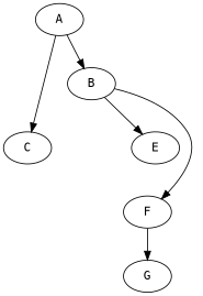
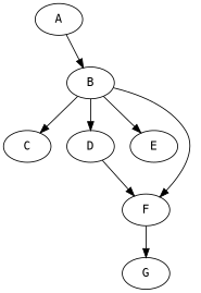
  digraph {
    fontname="DejaVu Sans Mono"
    node [fontname="DejaVu Sans Mono"]
    edge [fontname="DejaVu Sans Mono"]
    A
    B
+   D
    C
    E
    F
    G
    A -> B
-   A -> C
+   B -> D
+   B -> C
    B -> E
    B -> F
+   D -> F
    F -> G
  }
